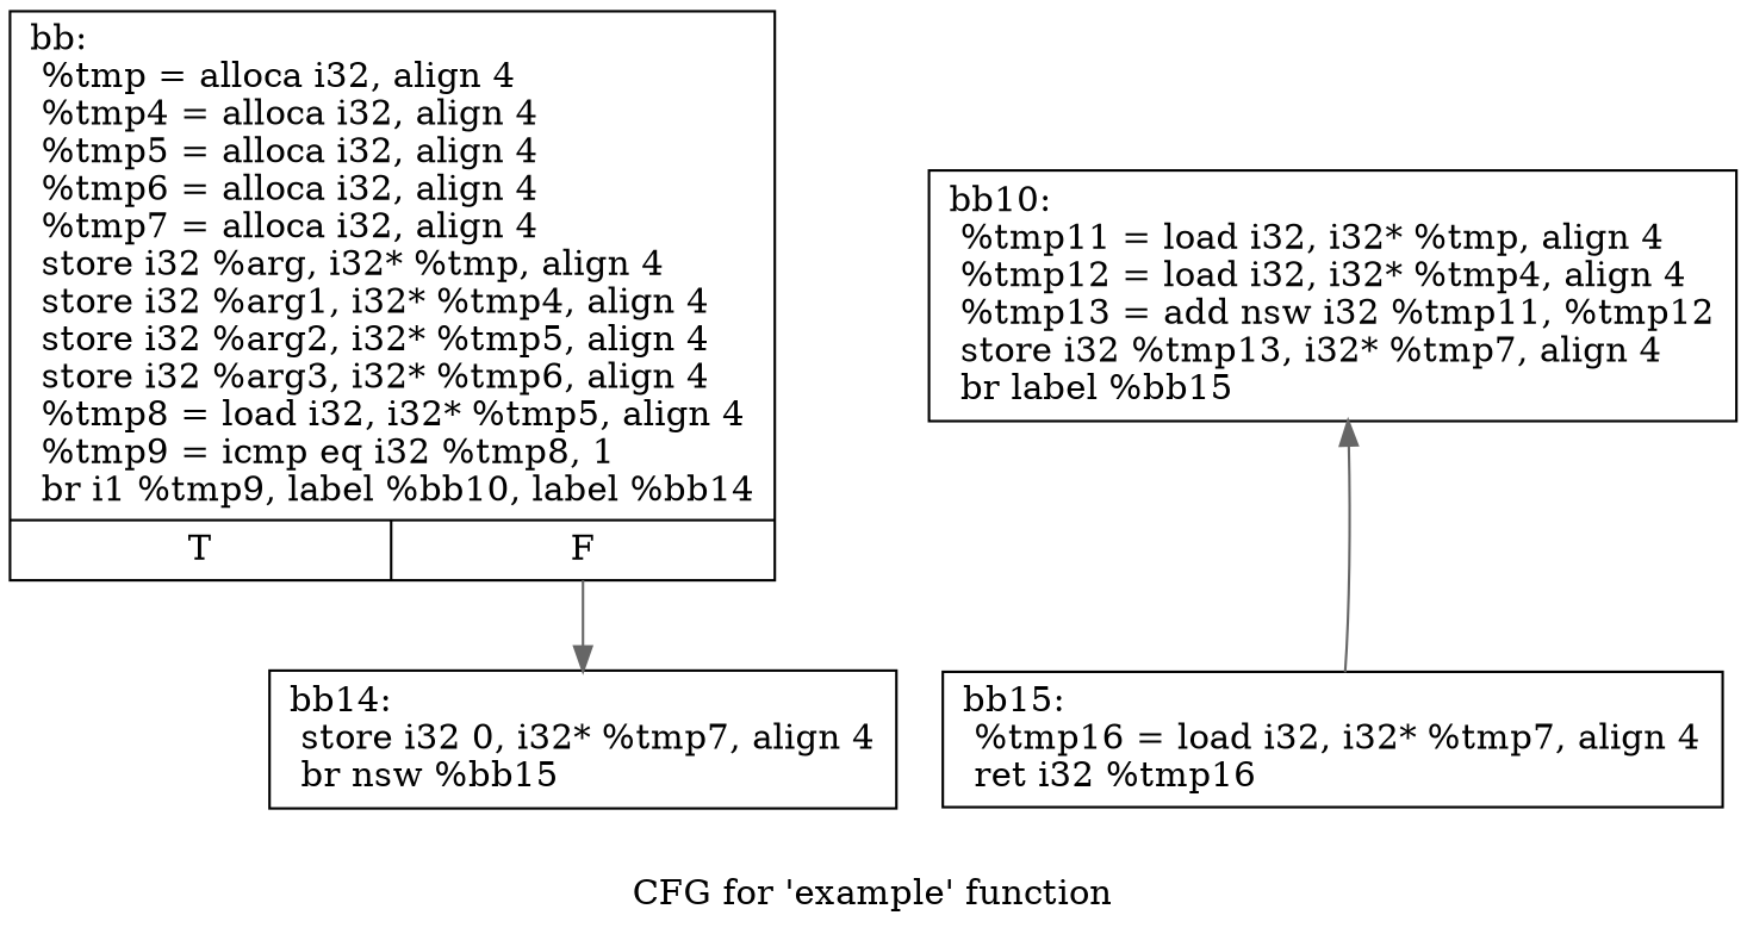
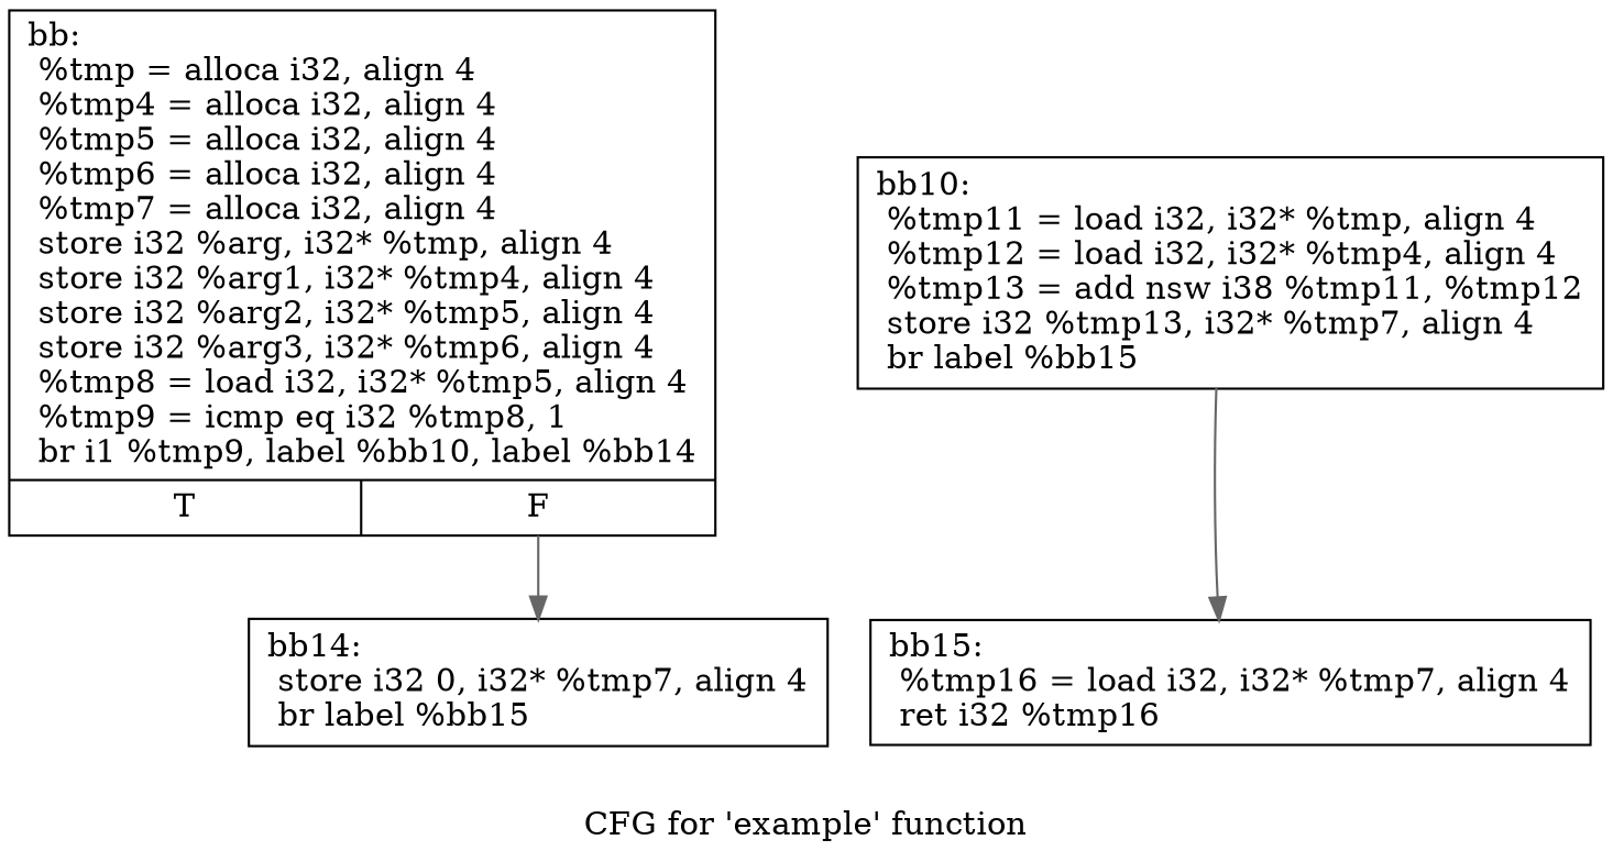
  digraph {
    label="CFG for 'example' function"
    node [shape=record]
    edge [arrowhead=normal color=gray40 style=solid]
    n1 [label="{bb:\l  %tmp = alloca i32, align 4\l  %tmp4 = alloca i32, align 4\l  %tmp5 = alloca i32, align 4\l  %tmp6 = alloca i32, align 4\l  %tmp7 = alloca i32, align 4\l  store i32 %arg, i32* %tmp, align 4\l  store i32 %arg1, i32* %tmp4, align 4\l  store i32 %arg2, i32* %tmp5, align 4\l  store i32 %arg3, i32* %tmp6, align 4\l  %tmp8 = load i32, i32* %tmp5, align 4\l  %tmp9 = icmp eq i32 %tmp8, 1\l  br i1 %tmp9, label %bb10, label %bb14\l|{<s0>T|<s1>F}}"]
-   n2 [label="{bb14:                                             \l  store i32 0, i32* %tmp7, align 4\l  br nsw %bb15\l}"]
-   n3 [label="{bb10:                                             \l  %tmp11 = load i32, i32* %tmp, align 4\l  %tmp12 = load i32, i32* %tmp4, align 4\l  %tmp13 = add nsw i32 %tmp11, %tmp12\l  store i32 %tmp13, i32* %tmp7, align 4\l  br label %bb15\l}"]
+   n2 [label="{bb14:                                             \l  store i32 0, i32* %tmp7, align 4\l  br label %bb15\l}"]
+   n3 [label="{bb10:                                             \l  %tmp11 = load i32, i32* %tmp, align 4\l  %tmp12 = load i32, i32* %tmp4, align 4\l  %tmp13 = add nsw i38 %tmp11, %tmp12\l  store i32 %tmp13, i32* %tmp7, align 4\l  br label %bb15\l}"]
    n4 [label="{bb15:                                             \l  %tmp16 = load i32, i32* %tmp7, align 4\l  ret i32 %tmp16\l}"]
    n1 -> n2 [tailport=s1]
-   n4 -> n3
+   n3 -> n4
  }
